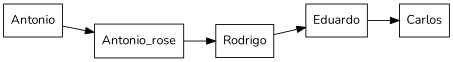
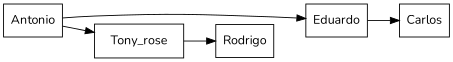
  digraph {
    fontname=Nunito
    rankdir=LR
    node [fontname=Nunito shape=record]
    edge [fontname=Nunito]
    Antonio
    Eduardo
-   Tony_rose [label=Antonio_rose]
+   Tony_rose
    Carlos
    Rodrigo
-   Rodrigo -> Eduardo
+   Antonio -> Eduardo
    Antonio -> Tony_rose
    Eduardo -> Carlos
    Tony_rose -> Rodrigo
  }
